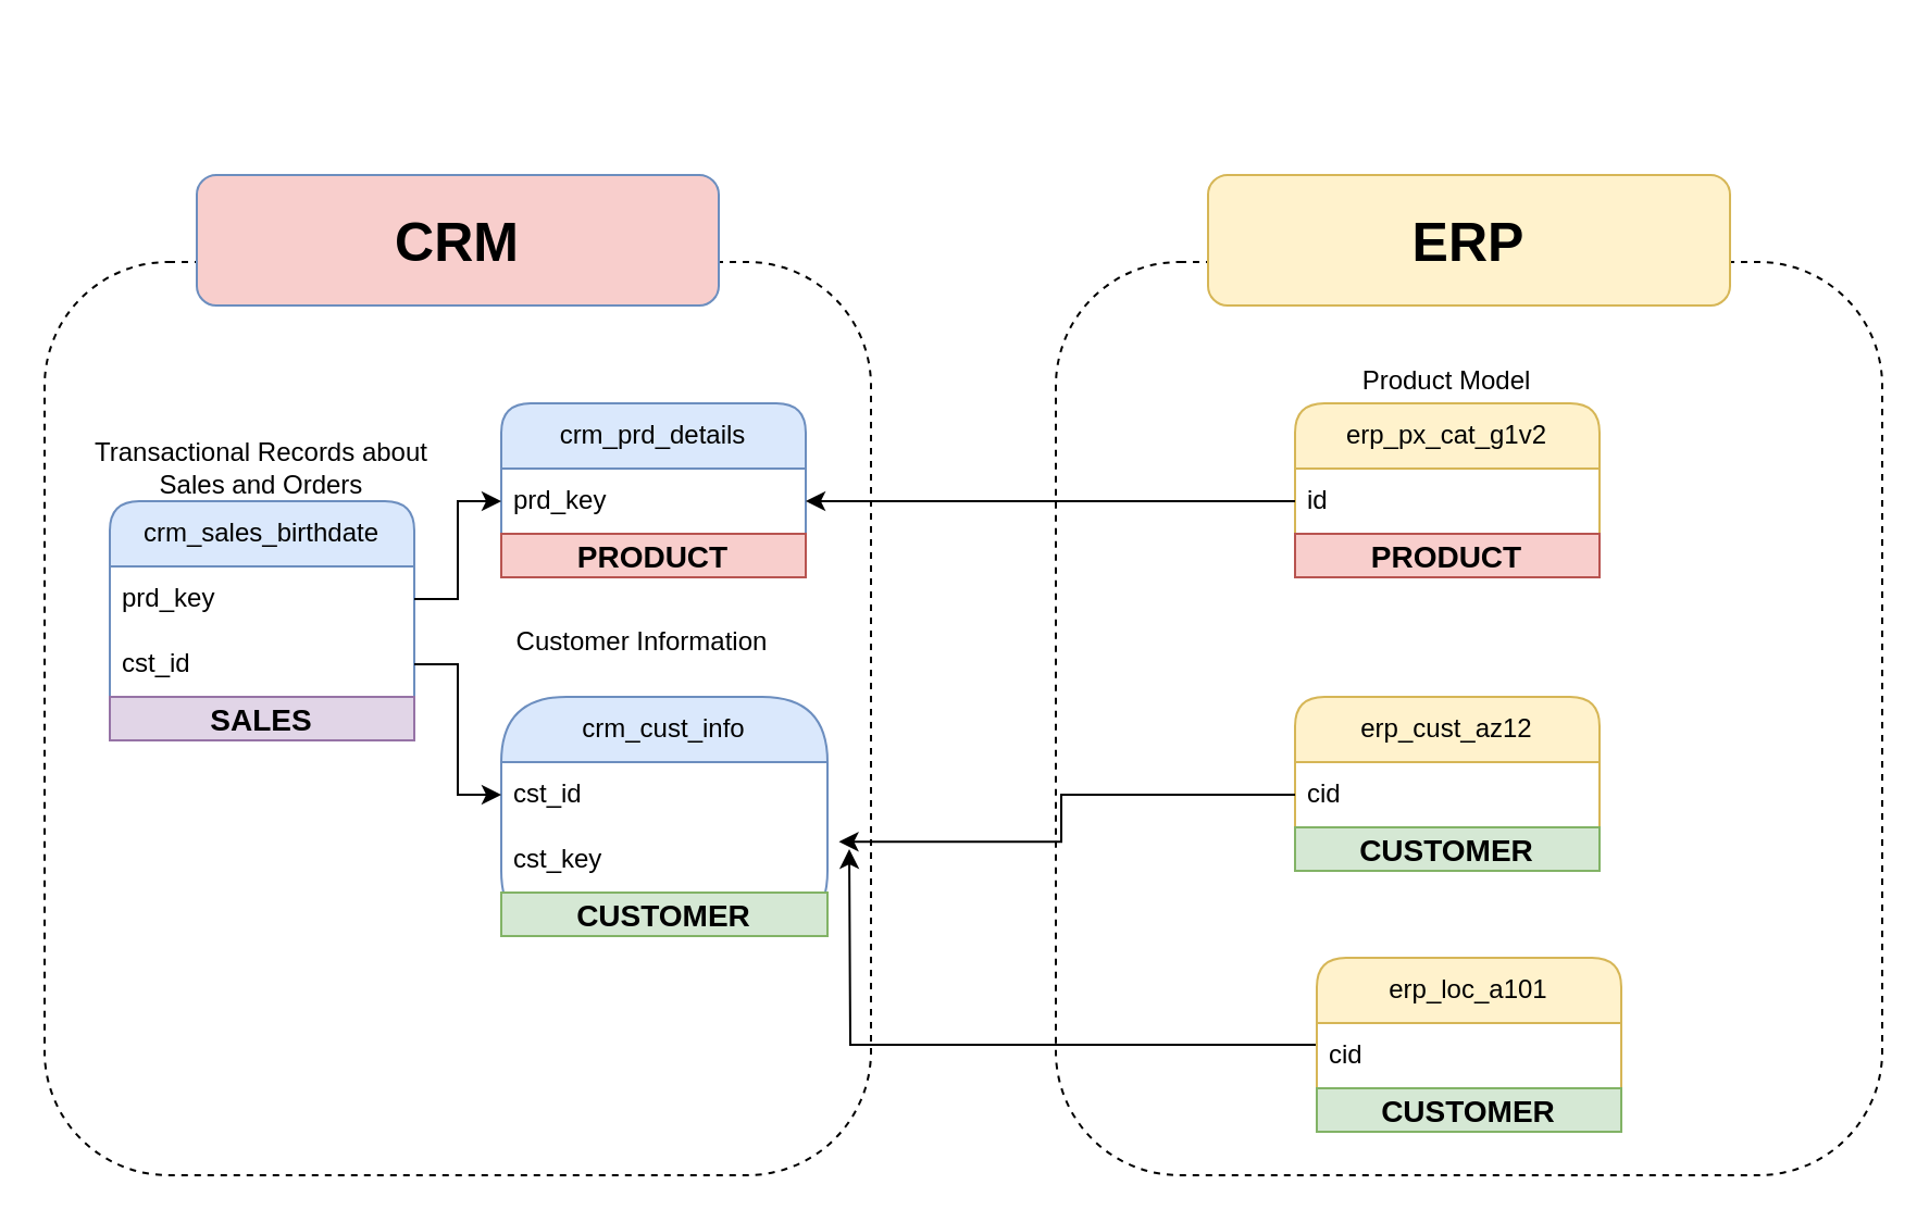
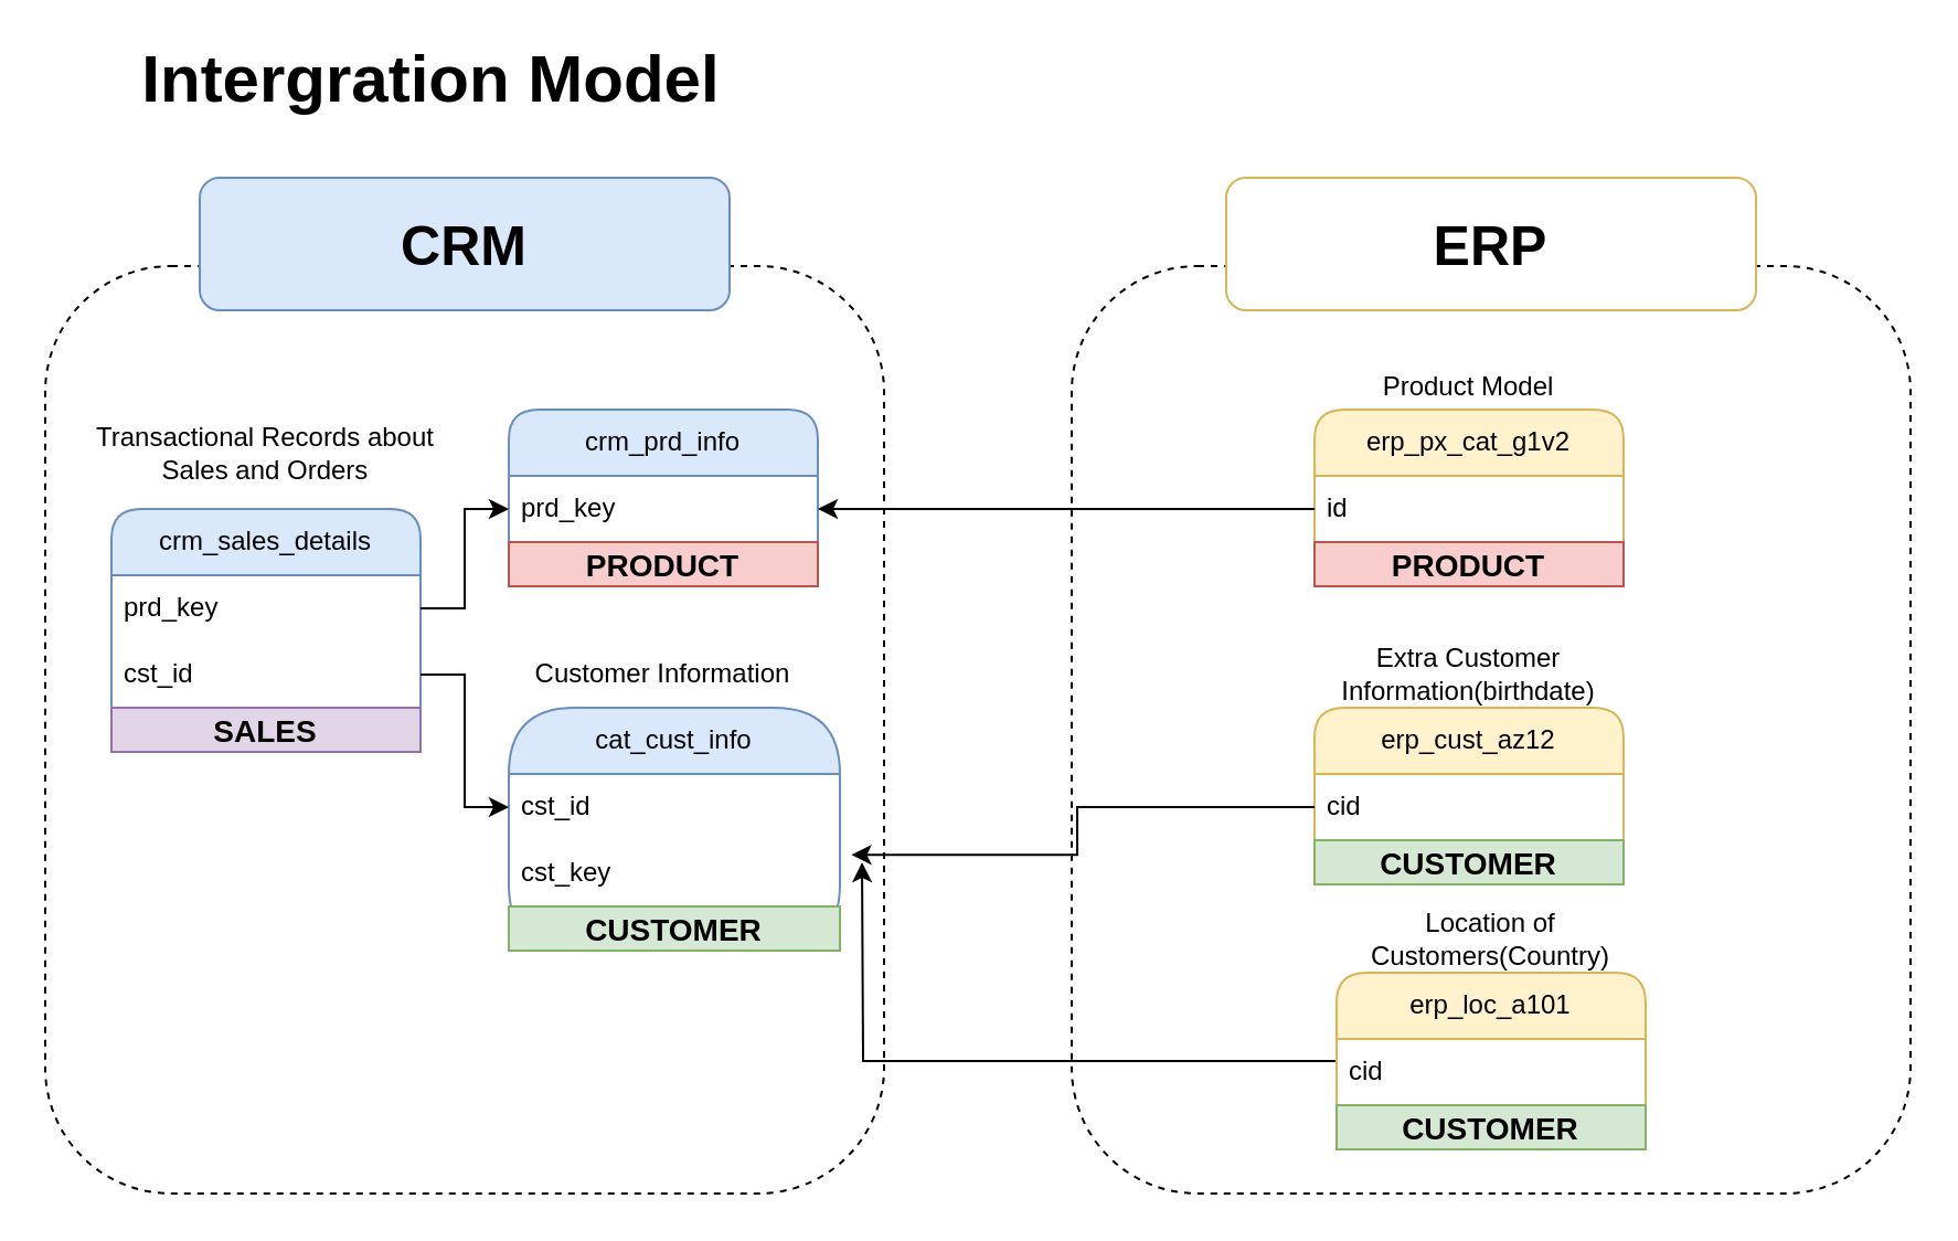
  <mxCell id="0" />
  <mxCell id="1" parent="0" />
  <mxCell id="2" value="" style="rounded=1;whiteSpace=wrap;html=1;fillColor=none;strokeColor=default;dashed=1;" vertex="1" parent="1"><mxGeometry x="20" y="120" width="380" height="420" as="geometry" /></mxCell>
  <mxCell id="3" value="" style="rounded=1;whiteSpace=wrap;html=1;fillColor=none;strokeColor=default;dashed=1;" vertex="1" parent="1"><mxGeometry x="485" y="120" width="380" height="420" as="geometry" /></mxCell>
- <mxCell id="4" value="&lt;b&gt;&lt;font style=&quot;font-size: 25px;&quot;&gt;CRM&lt;/font&gt;&lt;/b&gt;" style="rounded=1;whiteSpace=wrap;html=1;fillColor=#f8cecc;strokeColor=#6c8ebf;" vertex="1" parent="1"><mxGeometry x="90" y="80" width="240" height="60" as="geometry" /></mxCell>
- <mxCell id="5" value="&lt;b&gt;&lt;font style=&quot;font-size: 25px;&quot;&gt;ERP&lt;/font&gt;&lt;/b&gt;" style="rounded=1;whiteSpace=wrap;html=1;fillColor=#fff2cc;strokeColor=#d6b656;" vertex="1" parent="1"><mxGeometry x="555" y="80" width="240" height="60" as="geometry" /></mxCell>
- <mxCell id="6" value="crm_sales_birthdate" style="swimlane;fontStyle=0;childLayout=stackLayout;horizontal=1;startSize=30;horizontalStack=0;resizeParent=1;resizeParentMax=0;resizeLast=0;collapsible=1;marginBottom=0;whiteSpace=wrap;html=1;rounded=1;fillColor=#dae8fc;strokeColor=#6c8ebf;" vertex="1" parent="1"><mxGeometry x="50" y="230" width="140" height="110" as="geometry" /></mxCell>
+ <mxCell id="4" value="&lt;b&gt;&lt;font style=&quot;font-size: 25px;&quot;&gt;CRM&lt;/font&gt;&lt;/b&gt;" style="rounded=1;whiteSpace=wrap;html=1;fillColor=#dae8fc;strokeColor=#6c8ebf;" vertex="1" parent="1"><mxGeometry x="90" y="80" width="240" height="60" as="geometry" /></mxCell>
+ <mxCell id="5" value="&lt;b&gt;&lt;font style=&quot;font-size: 25px;&quot;&gt;ERP&lt;/font&gt;&lt;/b&gt;" style="rounded=1;whiteSpace=wrap;html=1;fillColor=#ffffff;strokeColor=#d6b656;" vertex="1" parent="1"><mxGeometry x="555" y="80" width="240" height="60" as="geometry" /></mxCell>
+ <mxCell id="6" value="crm_sales_details" style="swimlane;fontStyle=0;childLayout=stackLayout;horizontal=1;startSize=30;horizontalStack=0;resizeParent=1;resizeParentMax=0;resizeLast=0;collapsible=1;marginBottom=0;whiteSpace=wrap;html=1;rounded=1;fillColor=#dae8fc;strokeColor=#6c8ebf;" vertex="1" parent="1"><mxGeometry x="50" y="230" width="140" height="110" as="geometry" /></mxCell>
  <mxCell id="7" value="prd_key" style="text;strokeColor=none;fillColor=none;align=left;verticalAlign=middle;spacingLeft=4;spacingRight=4;overflow=hidden;points=[[0,0.5],[1,0.5]];portConstraint=eastwest;rotatable=0;whiteSpace=wrap;html=1;" vertex="1" parent="6"><mxGeometry y="30" width="140" height="30" as="geometry" /></mxCell>
  <mxCell id="8" value="cst_id" style="text;strokeColor=none;fillColor=none;align=left;verticalAlign=middle;spacingLeft=4;spacingRight=4;overflow=hidden;points=[[0,0.5],[1,0.5]];portConstraint=eastwest;rotatable=0;whiteSpace=wrap;html=1;" vertex="1" parent="6"><mxGeometry y="60" width="140" height="30" as="geometry" /></mxCell>
  <mxCell id="9" value="&lt;b&gt;&lt;font style=&quot;font-size: 14px;&quot;&gt;SALES&lt;/font&gt;&lt;/b&gt;" style="text;html=1;strokeColor=#9673a6;fillColor=#e1d5e7;align=center;verticalAlign=middle;whiteSpace=wrap;overflow=hidden;" vertex="1" parent="6"><mxGeometry y="90" width="140" height="20" as="geometry" /></mxCell>
- <mxCell id="10" value="crm_prd_details" style="swimlane;fontStyle=0;childLayout=stackLayout;horizontal=1;startSize=30;horizontalStack=0;resizeParent=1;resizeParentMax=0;resizeLast=0;collapsible=1;marginBottom=0;whiteSpace=wrap;html=1;rounded=1;fillColor=#dae8fc;strokeColor=#6c8ebf;" vertex="1" parent="1"><mxGeometry x="230" y="185" width="140" height="80" as="geometry" /></mxCell>
+ <mxCell id="10" value="crm_prd_info" style="swimlane;fontStyle=0;childLayout=stackLayout;horizontal=1;startSize=30;horizontalStack=0;resizeParent=1;resizeParentMax=0;resizeLast=0;collapsible=1;marginBottom=0;whiteSpace=wrap;html=1;rounded=1;fillColor=#dae8fc;strokeColor=#6c8ebf;" vertex="1" parent="1"><mxGeometry x="230" y="185" width="140" height="80" as="geometry" /></mxCell>
  <mxCell id="11" value="prd_key" style="text;strokeColor=none;fillColor=none;align=left;verticalAlign=middle;spacingLeft=4;spacingRight=4;overflow=hidden;points=[[0,0.5],[1,0.5]];portConstraint=eastwest;rotatable=0;whiteSpace=wrap;html=1;" vertex="1" parent="10"><mxGeometry y="30" width="140" height="30" as="geometry" /></mxCell>
  <mxCell id="12" value="&lt;b&gt;&lt;font style=&quot;font-size: 14px;&quot;&gt;PRODUCT&lt;/font&gt;&lt;/b&gt;" style="text;html=1;strokeColor=#b85450;fillColor=#f8cecc;align=center;verticalAlign=middle;whiteSpace=wrap;overflow=hidden;" vertex="1" parent="10"><mxGeometry y="60" width="140" height="20" as="geometry" /></mxCell>
  <mxCell id="13" value="erp_cust_az12" style="swimlane;fontStyle=0;childLayout=stackLayout;horizontal=1;startSize=30;horizontalStack=0;resizeParent=1;resizeParentMax=0;resizeLast=0;collapsible=1;marginBottom=0;whiteSpace=wrap;html=1;rounded=1;fillColor=#fff2cc;strokeColor=#d6b656;" vertex="1" parent="1"><mxGeometry x="595" y="320" width="140" height="80" as="geometry" /></mxCell>
  <mxCell id="14" value="cid" style="text;strokeColor=none;fillColor=none;align=left;verticalAlign=middle;spacingLeft=4;spacingRight=4;overflow=hidden;points=[[0,0.5],[1,0.5]];portConstraint=eastwest;rotatable=0;whiteSpace=wrap;html=1;" vertex="1" parent="13"><mxGeometry y="30" width="140" height="30" as="geometry" /></mxCell>
  <mxCell id="15" value="&lt;b&gt;&lt;font style=&quot;font-size: 14px;&quot;&gt;CUSTOMER&lt;/font&gt;&lt;/b&gt;" style="text;html=1;strokeColor=#82b366;fillColor=#d5e8d4;align=center;verticalAlign=middle;whiteSpace=wrap;overflow=hidden;" vertex="1" parent="13"><mxGeometry y="60" width="140" height="20" as="geometry" /></mxCell>
  <mxCell id="16" value="erp_px_cat_g1v2" style="swimlane;fontStyle=0;childLayout=stackLayout;horizontal=1;startSize=30;horizontalStack=0;resizeParent=1;resizeParentMax=0;resizeLast=0;collapsible=1;marginBottom=0;whiteSpace=wrap;html=1;rounded=1;fillColor=#fff2cc;strokeColor=#d6b656;" vertex="1" parent="1"><mxGeometry x="595" y="185" width="140" height="80" as="geometry" /></mxCell>
  <mxCell id="17" value="id" style="text;strokeColor=none;fillColor=none;align=left;verticalAlign=middle;spacingLeft=4;spacingRight=4;overflow=hidden;points=[[0,0.5],[1,0.5]];portConstraint=eastwest;rotatable=0;whiteSpace=wrap;html=1;" vertex="1" parent="16"><mxGeometry y="30" width="140" height="30" as="geometry" /></mxCell>
  <mxCell id="18" value="&lt;span style=&quot;font-size: 14px;&quot;&gt;&lt;b&gt;PRODUCT&lt;/b&gt;&lt;/span&gt;" style="text;html=1;strokeColor=#b85450;fillColor=#f8cecc;align=center;verticalAlign=middle;whiteSpace=wrap;overflow=hidden;" vertex="1" parent="16"><mxGeometry y="60" width="140" height="20" as="geometry" /></mxCell>
  <mxCell id="19" style="edgeStyle=orthogonalEdgeStyle;rounded=0;orthogonalLoop=1;jettySize=auto;html=1;" edge="1" parent="1" source="20"><mxGeometry relative="1" as="geometry"><mxPoint x="390" y="390" as="targetPoint" /></mxGeometry></mxCell>
  <mxCell id="20" value="erp_loc_a101" style="swimlane;fontStyle=0;childLayout=stackLayout;horizontal=1;startSize=30;horizontalStack=0;resizeParent=1;resizeParentMax=0;resizeLast=0;collapsible=1;marginBottom=0;whiteSpace=wrap;html=1;rounded=1;fillColor=#fff2cc;strokeColor=#d6b656;" vertex="1" parent="1"><mxGeometry x="605" y="440" width="140" height="80" as="geometry" /></mxCell>
  <mxCell id="21" value="cid" style="text;strokeColor=none;fillColor=none;align=left;verticalAlign=middle;spacingLeft=4;spacingRight=4;overflow=hidden;points=[[0,0.5],[1,0.5]];portConstraint=eastwest;rotatable=0;whiteSpace=wrap;html=1;" vertex="1" parent="20"><mxGeometry y="30" width="140" height="30" as="geometry" /></mxCell>
  <mxCell id="22" style="edgeStyle=orthogonalEdgeStyle;rounded=0;orthogonalLoop=1;jettySize=auto;html=1;exitX=0.5;exitY=1;exitDx=0;exitDy=0;" edge="1" parent="20" source="23" target="23"><mxGeometry relative="1" as="geometry" /></mxCell>
  <mxCell id="23" value="&lt;b&gt;&lt;font style=&quot;font-size: 14px;&quot;&gt;CUSTOMER&lt;/font&gt;&lt;/b&gt;" style="text;html=1;strokeColor=#82b366;fillColor=#d5e8d4;align=center;verticalAlign=middle;whiteSpace=wrap;overflow=hidden;" vertex="1" parent="20"><mxGeometry y="60" width="140" height="20" as="geometry" /></mxCell>
- <mxCell id="24" value="crm_cust_info" style="swimlane;fontStyle=0;childLayout=stackLayout;horizontal=1;startSize=30;horizontalStack=0;resizeParent=1;resizeParentMax=0;resizeLast=0;collapsible=1;marginBottom=0;whiteSpace=wrap;html=1;rounded=1;fillColor=#dae8fc;strokeColor=#6c8ebf;arcSize=35;" vertex="1" parent="1"><mxGeometry x="230" y="320" width="150" height="110" as="geometry" /></mxCell>
+ <mxCell id="24" value="cat_cust_info" style="swimlane;fontStyle=0;childLayout=stackLayout;horizontal=1;startSize=30;horizontalStack=0;resizeParent=1;resizeParentMax=0;resizeLast=0;collapsible=1;marginBottom=0;whiteSpace=wrap;html=1;rounded=1;fillColor=#dae8fc;strokeColor=#6c8ebf;arcSize=35;" vertex="1" parent="1"><mxGeometry x="230" y="320" width="150" height="110" as="geometry" /></mxCell>
  <mxCell id="25" value="cst_id&amp;nbsp;" style="text;strokeColor=none;fillColor=none;align=left;verticalAlign=middle;spacingLeft=4;spacingRight=4;overflow=hidden;points=[[0,0.5],[1,0.5]];portConstraint=eastwest;rotatable=0;whiteSpace=wrap;html=1;" vertex="1" parent="24"><mxGeometry y="30" width="150" height="30" as="geometry" /></mxCell>
  <mxCell id="26" value="cst_key" style="text;strokeColor=none;fillColor=none;align=left;verticalAlign=middle;spacingLeft=4;spacingRight=4;overflow=hidden;points=[[0,0.5],[1,0.5]];portConstraint=eastwest;rotatable=0;whiteSpace=wrap;html=1;" vertex="1" parent="24"><mxGeometry y="60" width="150" height="30" as="geometry" /></mxCell>
  <mxCell id="27" value="&lt;b&gt;&lt;font style=&quot;font-size: 14px;&quot;&gt;CUSTOMER&lt;/font&gt;&lt;/b&gt;" style="text;html=1;strokeColor=#82b366;fillColor=#d5e8d4;align=center;verticalAlign=middle;whiteSpace=wrap;overflow=hidden;" vertex="1" parent="24"><mxGeometry y="90" width="150" height="20" as="geometry" /></mxCell>
  <mxCell id="28" style="edgeStyle=orthogonalEdgeStyle;rounded=0;orthogonalLoop=1;jettySize=auto;html=1;entryX=0;entryY=0.5;entryDx=0;entryDy=0;" edge="1" parent="1" source="7" target="11"><mxGeometry relative="1" as="geometry" /></mxCell>
  <mxCell id="29" style="edgeStyle=orthogonalEdgeStyle;rounded=0;orthogonalLoop=1;jettySize=auto;html=1;entryX=0;entryY=0.5;entryDx=0;entryDy=0;" edge="1" parent="1" source="8" target="25"><mxGeometry relative="1" as="geometry" /></mxCell>
  <mxCell id="30" style="edgeStyle=orthogonalEdgeStyle;rounded=0;orthogonalLoop=1;jettySize=auto;html=1;entryX=1.035;entryY=0.22;entryDx=0;entryDy=0;entryPerimeter=0;" edge="1" parent="1" source="14" target="26"><mxGeometry relative="1" as="geometry" /></mxCell>
  <mxCell id="31" style="edgeStyle=orthogonalEdgeStyle;rounded=0;orthogonalLoop=1;jettySize=auto;html=1;entryX=1;entryY=0.5;entryDx=0;entryDy=0;" edge="1" parent="1" source="17" target="11"><mxGeometry relative="1" as="geometry" /></mxCell>
  <mxCell id="32" value="Product Model" style="text;html=1;align=center;verticalAlign=middle;whiteSpace=wrap;rounded=0;" vertex="1" parent="1"><mxGeometry x="585" y="160" width="160" height="30" as="geometry" /></mxCell>
- <mxCell id="33" value="Customer Information" style="text;html=1;align=center;verticalAlign=middle;whiteSpace=wrap;rounded=0;" vertex="1" parent="1"><mxGeometry x="215" y="280" width="160" height="30" as="geometry" /></mxCell>
- <mxCell id="34" value="Transactional Records about Sales and Orders" style="text;html=1;align=center;verticalAlign=middle;whiteSpace=wrap;rounded=0;" vertex="1" parent="1"><mxGeometry x="40" y="200" width="160" height="30" as="geometry" /></mxCell>
+ <mxCell id="33" value="Customer Information" style="text;html=1;align=center;verticalAlign=middle;whiteSpace=wrap;rounded=0;" vertex="1" parent="1"><mxGeometry x="220" y="290" width="160" height="30" as="geometry" /></mxCell>
+ <mxCell id="34" value="Transactional Records about Sales and Orders" style="text;html=1;align=center;verticalAlign=middle;whiteSpace=wrap;rounded=0;" vertex="1" parent="1"><mxGeometry x="40" y="190" width="160" height="30" as="geometry" /></mxCell>
+ <mxCell id="35" value="Extra Customer Information(birthdate)" style="text;html=1;align=center;verticalAlign=middle;whiteSpace=wrap;rounded=0;" vertex="1" parent="1"><mxGeometry x="585" y="290" width="160" height="30" as="geometry" /></mxCell>
+ <mxCell id="36" value="Location of Customers(Country)" style="text;html=1;align=center;verticalAlign=middle;whiteSpace=wrap;rounded=0;" vertex="1" parent="1"><mxGeometry x="595" y="410" width="160" height="30" as="geometry" /></mxCell>
+ <mxCell id="37" value="&lt;b&gt;&lt;font style=&quot;font-size: 30px;&quot;&gt;Intergration Model&lt;/font&gt;&lt;/b&gt;" style="text;html=1;align=center;verticalAlign=middle;whiteSpace=wrap;rounded=0;" vertex="1" parent="1"><mxGeometry x="40" y="20" width="310" height="30" as="geometry" /></mxCell>
